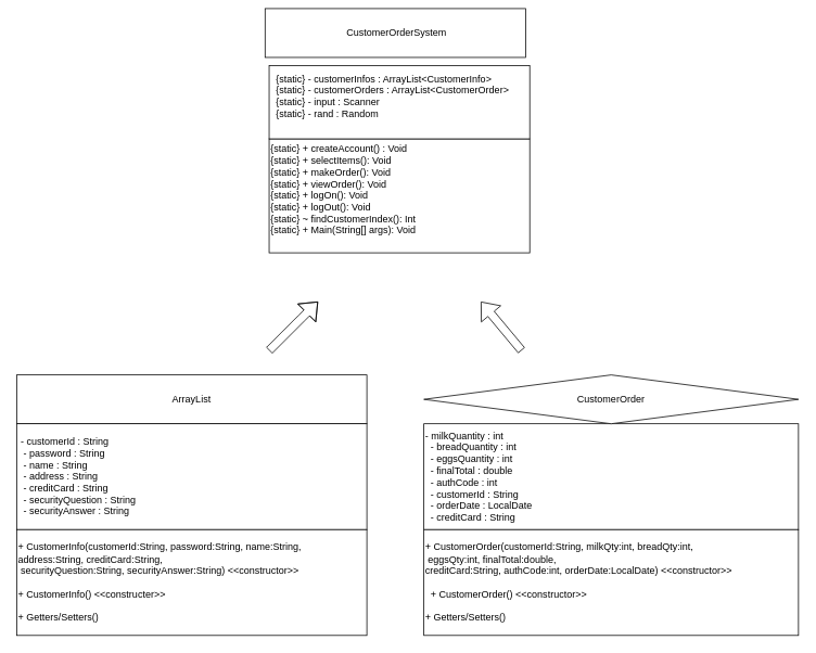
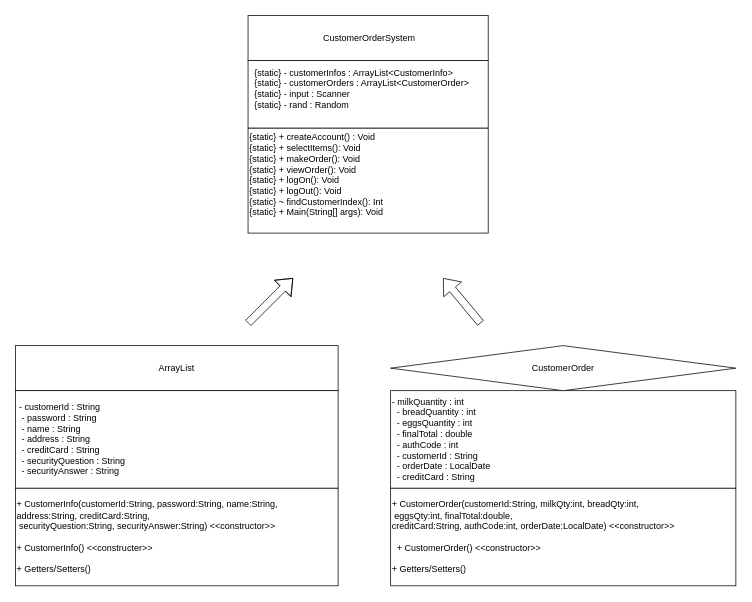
  <mxCell id="0" />
  <mxCell id="1" parent="0" />
- <mxCell id="2" value="&amp;nbsp;CustomerOrderSystem" style="rounded=0;whiteSpace=wrap;html=1;" vertex="1" parent="1"><mxGeometry x="325" y="10" width="320" height="60" as="geometry" /></mxCell>
+ <mxCell id="2" value="&amp;nbsp;CustomerOrderSystem" style="rounded=0;whiteSpace=wrap;html=1;" vertex="1" parent="1"><mxGeometry x="330" y="20" width="320" height="60" as="geometry" /></mxCell>
  <mxCell id="3" value="{static} + createAccount() : Void&lt;br&gt;&lt;div&gt;&lt;span style=&quot;background-color: transparent; color: light-dark(rgb(0, 0, 0), rgb(255, 255, 255));&quot;&gt;{static}&amp;nbsp;&lt;/span&gt;+ selectItems(): Void&lt;/div&gt;&lt;div&gt;&lt;span style=&quot;background-color: transparent; color: light-dark(rgb(0, 0, 0), rgb(255, 255, 255));&quot;&gt;{static}&amp;nbsp;&lt;/span&gt;+ makeOrder(): Void&lt;/div&gt;&lt;div&gt;&lt;span style=&quot;background-color: transparent; color: light-dark(rgb(0, 0, 0), rgb(255, 255, 255));&quot;&gt;{static}&amp;nbsp;&lt;/span&gt;+ viewOrder(): Void&lt;/div&gt;&lt;div&gt;&lt;span style=&quot;background-color: transparent; color: light-dark(rgb(0, 0, 0), rgb(255, 255, 255));&quot;&gt;{static}&amp;nbsp;&lt;/span&gt;+ logOn(): Void&lt;/div&gt;&lt;div&gt;&lt;span style=&quot;background-color: transparent; color: light-dark(rgb(0, 0, 0), rgb(255, 255, 255));&quot;&gt;{static}&amp;nbsp;&lt;/span&gt;+ logOut(): Void&lt;/div&gt;&lt;div&gt;&lt;span style=&quot;background-color: transparent; color: light-dark(rgb(0, 0, 0), rgb(255, 255, 255));&quot;&gt;{static}&amp;nbsp;&lt;/span&gt;~ findCustomerIndex(): Int&lt;/div&gt;&lt;div&gt;&lt;span style=&quot;background-color: transparent; color: light-dark(rgb(0, 0, 0), rgb(255, 255, 255));&quot;&gt;{static}&amp;nbsp;&lt;/span&gt;+ Main(String[] args): Void&lt;/div&gt;&lt;div&gt;&lt;br&gt;&lt;/div&gt;" style="rounded=0;whiteSpace=wrap;html=1;align=left;" vertex="1" parent="1"><mxGeometry x="330" y="170" width="320" height="140" as="geometry" /></mxCell>
  <mxCell id="4" value="ArrayList" style="rounded=0;whiteSpace=wrap;html=1;" vertex="1" parent="1"><mxGeometry x="20" y="460" width="430" height="60" as="geometry" /></mxCell>
  <mxCell id="5" value="&lt;div&gt;- milkQuantity : int&lt;/div&gt;&lt;div&gt;&amp;nbsp; - breadQuantity : int&lt;/div&gt;&lt;div&gt;&amp;nbsp; - eggsQuantity : int&lt;/div&gt;&lt;div&gt;&amp;nbsp; - finalTotal : double&lt;/div&gt;&lt;div&gt;&amp;nbsp; - authCode : int&lt;/div&gt;&lt;div&gt;&amp;nbsp; - customerId : String&lt;/div&gt;&lt;div&gt;&amp;nbsp; - orderDate : LocalDate&lt;/div&gt;&lt;div&gt;&amp;nbsp; - creditCard : String&lt;/div&gt;" style="rounded=0;whiteSpace=wrap;html=1;align=left;" vertex="1" parent="1"><mxGeometry x="520" y="520" width="460" height="130" as="geometry" /></mxCell>
  <mxCell id="6" value="CustomerOrder" style="rhombus;whiteSpace=wrap;html=1;" vertex="1" parent="1"><mxGeometry x="520" y="460" width="460" height="60" as="geometry" /></mxCell>
  <mxCell id="7" value="&lt;div&gt;&amp;nbsp;- customerId : String&lt;/div&gt;&lt;div&gt;&amp;nbsp; - password : String&lt;/div&gt;&lt;div&gt;&amp;nbsp; - name : String&lt;/div&gt;&lt;div&gt;&amp;nbsp; - address : String&lt;/div&gt;&lt;div&gt;&amp;nbsp; - creditCard : String&lt;/div&gt;&lt;div&gt;&amp;nbsp; - securityQuestion : String&lt;/div&gt;&lt;div&gt;&amp;nbsp; - securityAnswer : String&lt;/div&gt;" style="rounded=0;whiteSpace=wrap;html=1;align=left;" vertex="1" parent="1"><mxGeometry x="20" y="520" width="430" height="130" as="geometry" /></mxCell>
  <mxCell id="8" value="" style="shape=flexArrow;endArrow=classic;html=1;rounded=0;" edge="1" parent="1"><mxGeometry width="50" height="50" relative="1" as="geometry"><mxPoint x="330" y="430" as="sourcePoint" /><mxPoint x="390" y="370" as="targetPoint" /><Array as="points"><mxPoint x="370" y="390" /></Array></mxGeometry></mxCell>
  <mxCell id="9" value="" style="shape=flexArrow;endArrow=classic;html=1;rounded=0;" edge="1" parent="1"><mxGeometry width="50" height="50" relative="1" as="geometry"><mxPoint x="640" y="430" as="sourcePoint" /><mxPoint x="590" y="370" as="targetPoint" /></mxGeometry></mxCell>
  <mxCell id="10" value="&lt;div&gt;&lt;div&gt;+ CustomerInfo(customerId:String, password:String, name:String,&amp;nbsp;&lt;/div&gt;&lt;div&gt;address:String, creditCard:String,&amp;nbsp;&lt;/div&gt;&lt;div&gt;&amp;nbsp;securityQuestion:String, securityAnswer:String) &amp;lt;&amp;lt;constructor&amp;gt;&amp;gt;&lt;/div&gt;&lt;/div&gt;&lt;div&gt;&lt;br&gt;&lt;/div&gt;&lt;div&gt;+ CustomerInfo() &amp;lt;&amp;lt;constructer&amp;gt;&amp;gt;&lt;/div&gt;&lt;div&gt;&lt;br&gt;&lt;/div&gt;+ Getters/Setters()" style="rounded=0;whiteSpace=wrap;html=1;align=left;" vertex="1" parent="1"><mxGeometry x="20" y="650" width="430" height="130" as="geometry" /></mxCell>
  <mxCell id="11" value="&lt;div&gt;&lt;div&gt;+ CustomerOrder(customerId:String, milkQty:int, breadQty:int,&amp;nbsp;&lt;/div&gt;&lt;div&gt;&amp;nbsp;eggsQty:int, finalTotal:double,&amp;nbsp;&lt;/div&gt;&lt;div&gt;&lt;span style=&quot;background-color: transparent; color: light-dark(rgb(0, 0, 0), rgb(255, 255, 255));&quot;&gt;creditCard:String, authCode:int, orderDate:LocalDate) &amp;lt;&amp;lt;constructor&amp;gt;&amp;gt;&lt;/span&gt;&lt;/div&gt;&lt;div&gt;&lt;br&gt;&lt;/div&gt;&lt;div&gt;&amp;nbsp; + CustomerOrder() &amp;lt;&amp;lt;constructor&amp;gt;&amp;gt;&lt;/div&gt;&lt;/div&gt;&lt;div&gt;&lt;br&gt;&lt;/div&gt;+ Getters/Setters()" style="rounded=0;whiteSpace=wrap;html=1;align=left;" vertex="1" parent="1"><mxGeometry x="520" y="650" width="460" height="130" as="geometry" /></mxCell>
  <mxCell id="12" value="&lt;div&gt;&lt;div&gt;&amp;nbsp; {static} - customerInfos : ArrayList&amp;lt;CustomerInfo&amp;gt;&lt;/div&gt;&lt;div&gt;&amp;nbsp; {static} - customerOrders : ArrayList&amp;lt;CustomerOrder&amp;gt;&lt;/div&gt;&lt;div&gt;&amp;nbsp; {static} - input : Scanner&lt;/div&gt;&lt;div&gt;&amp;nbsp; {static} - rand : Random&lt;/div&gt;&lt;/div&gt;&lt;div&gt;&lt;br&gt;&lt;/div&gt;" style="rounded=0;whiteSpace=wrap;html=1;align=left;" vertex="1" parent="1"><mxGeometry x="330" y="80" width="320" height="90" as="geometry" /></mxCell>
